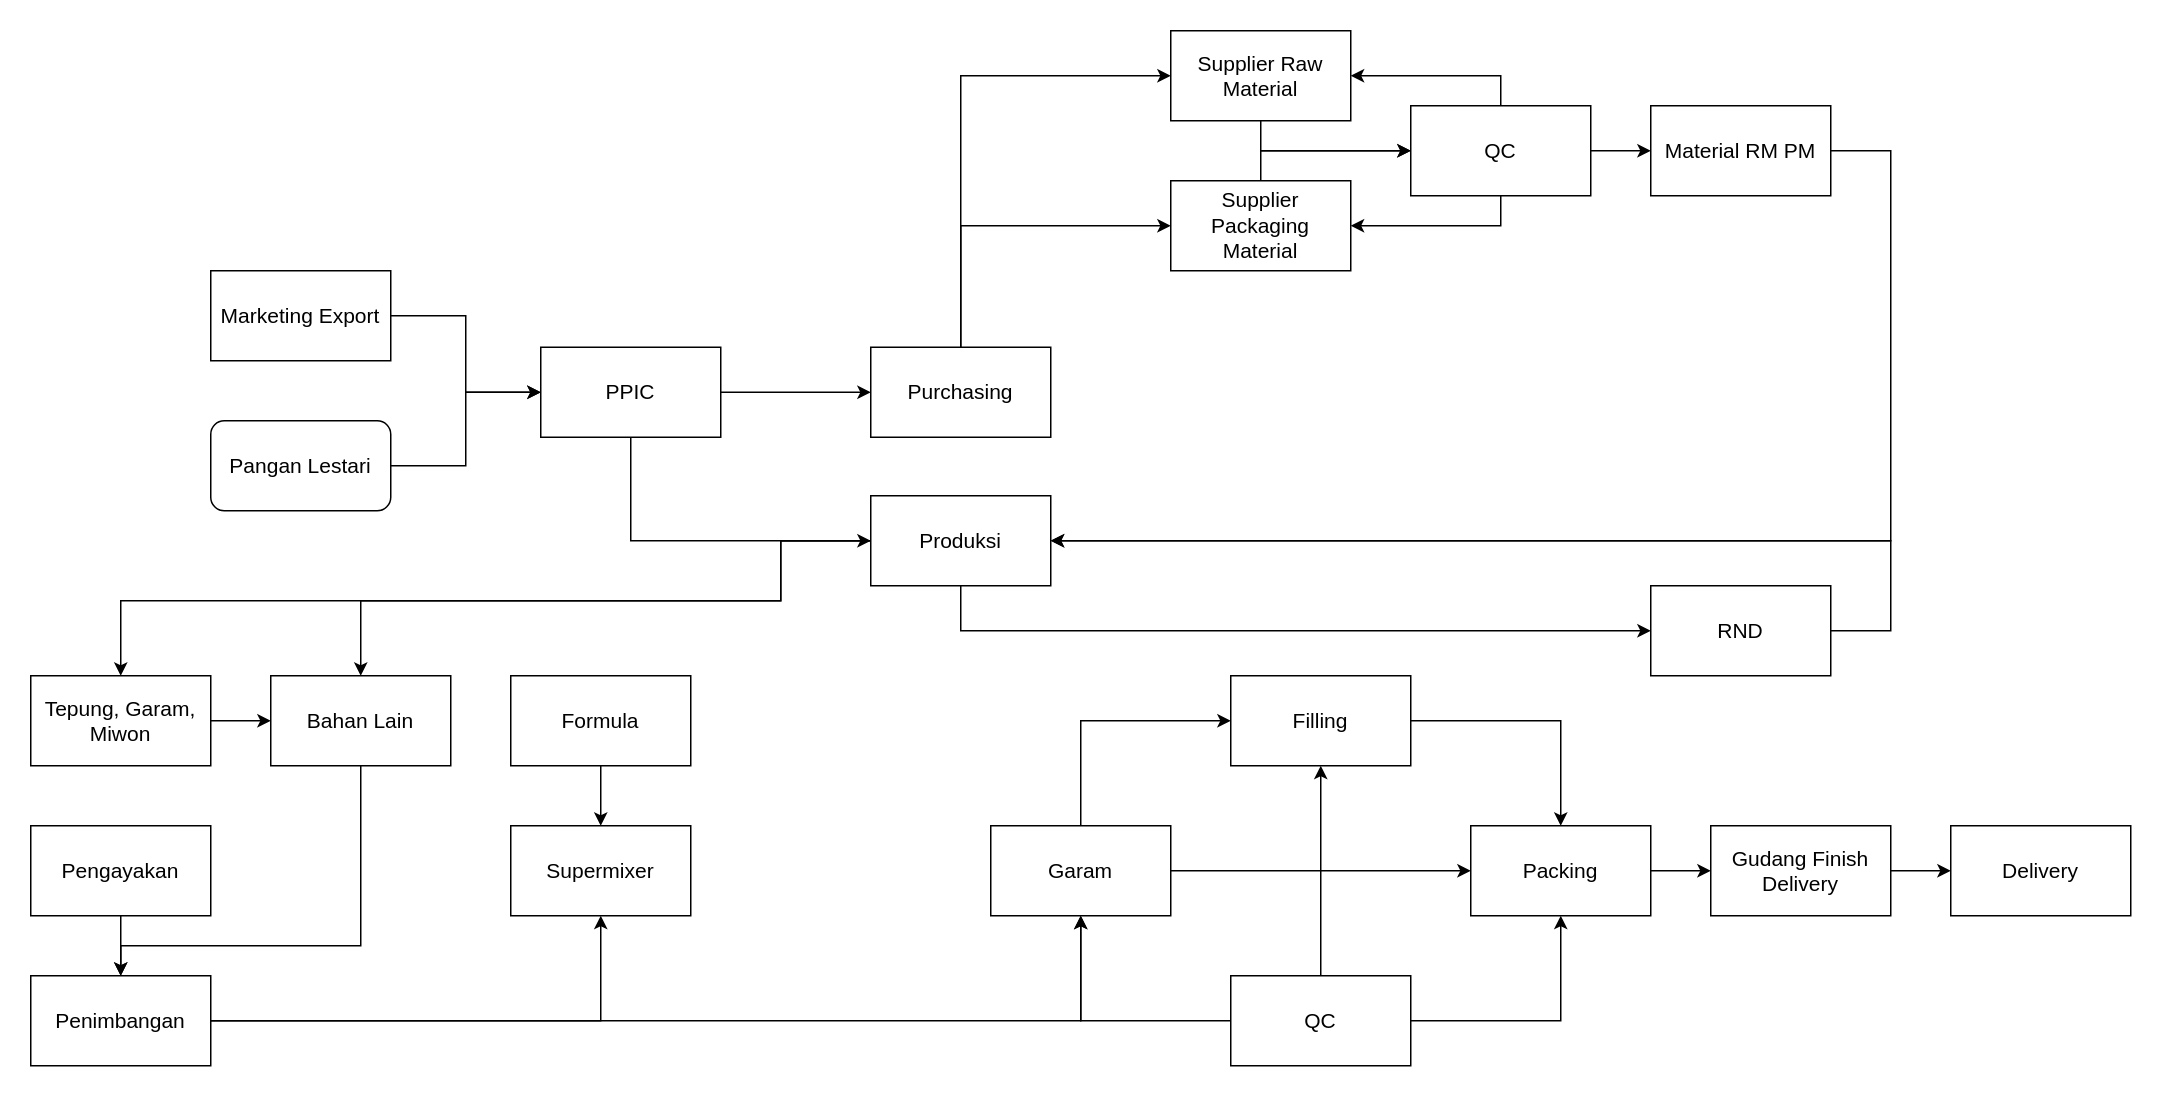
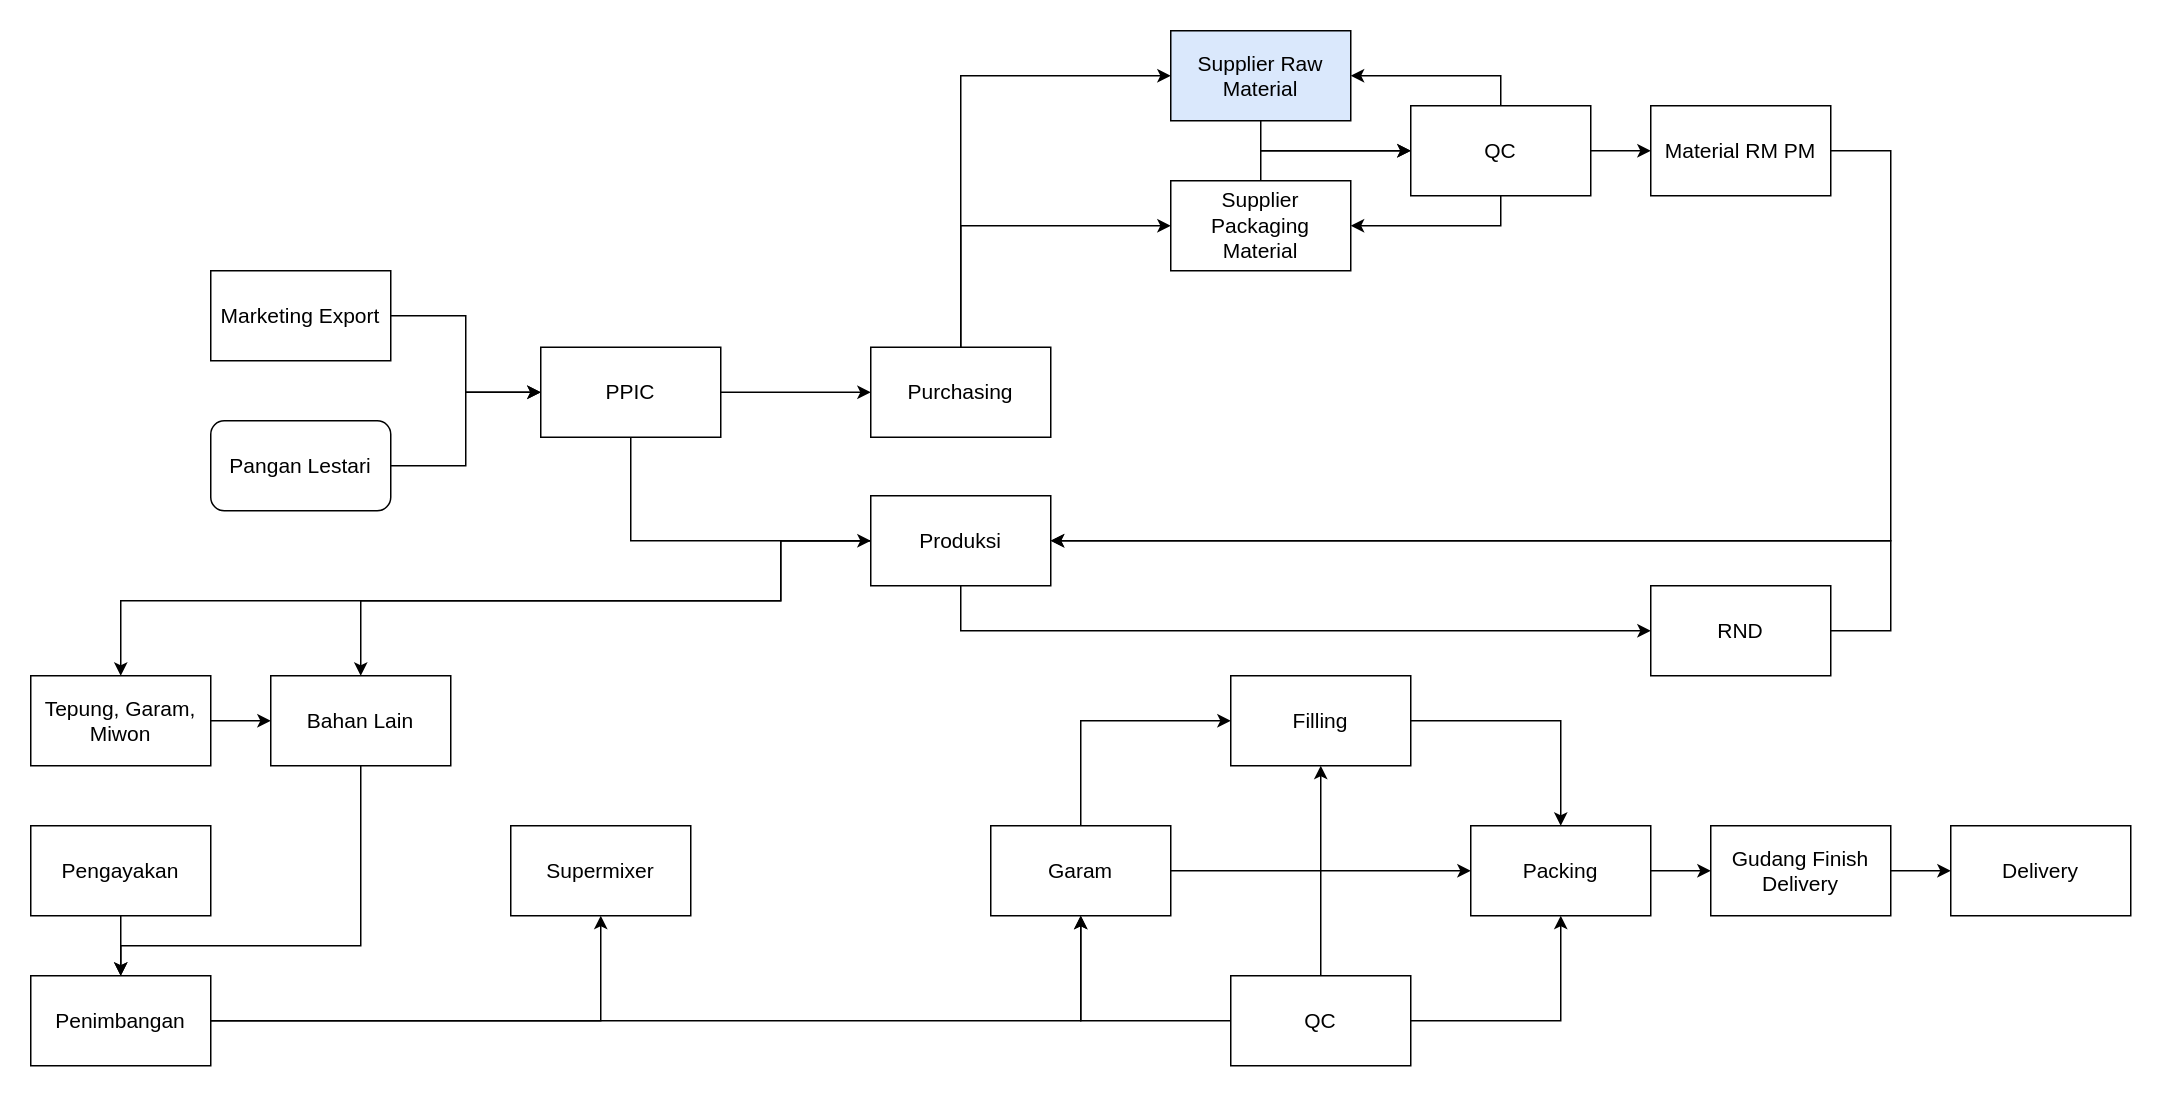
  <mxCell id="0" />
  <mxCell id="1" parent="0" />
  <mxCell id="2" value="" style="edgeStyle=orthogonalEdgeStyle;rounded=0;orthogonalLoop=1;jettySize=auto;html=1;" edge="1" parent="1" source="3" target="6"><mxGeometry relative="1" as="geometry" /></mxCell>
  <mxCell id="3" value="Marketing Export" style="whiteSpace=wrap;strokeWidth=1;fontSize=14;" parent="1" vertex="1"><mxGeometry x="140" y="180" width="120" height="60" as="geometry" /></mxCell>
  <mxCell id="4" value="" style="edgeStyle=orthogonalEdgeStyle;rounded=0;orthogonalLoop=1;jettySize=auto;html=1;" edge="1" parent="1" source="6" target="11"><mxGeometry relative="1" as="geometry" /></mxCell>
  <mxCell id="5" style="edgeStyle=orthogonalEdgeStyle;rounded=0;orthogonalLoop=1;jettySize=auto;html=1;entryX=0;entryY=0.5;entryDx=0;entryDy=0;exitX=0.5;exitY=0.983;exitDx=0;exitDy=0;exitPerimeter=0;" edge="1" parent="1" source="6" target="25"><mxGeometry relative="1" as="geometry"><Array as="points"><mxPoint x="420" y="360" /></Array></mxGeometry></mxCell>
  <mxCell id="6" value="PPIC" style="whiteSpace=wrap;strokeWidth=1;fontSize=14;" parent="1" vertex="1"><mxGeometry x="360" y="231" width="120" height="60" as="geometry" /></mxCell>
  <mxCell id="7" value="" style="edgeStyle=orthogonalEdgeStyle;rounded=0;orthogonalLoop=1;jettySize=auto;html=1;" edge="1" parent="1" source="8" target="6"><mxGeometry relative="1" as="geometry" /></mxCell>
  <mxCell id="8" value="Pangan Lestari" style="whiteSpace=wrap;strokeWidth=1;fontSize=14;rounded=1;" parent="1" vertex="1"><mxGeometry x="140" y="280" width="120" height="60" as="geometry" /></mxCell>
  <mxCell id="9" style="edgeStyle=orthogonalEdgeStyle;rounded=0;orthogonalLoop=1;jettySize=auto;html=1;entryX=0;entryY=0.5;entryDx=0;entryDy=0;" edge="1" parent="1" source="11" target="13"><mxGeometry relative="1" as="geometry"><Array as="points"><mxPoint x="640" y="50" /></Array></mxGeometry></mxCell>
  <mxCell id="10" style="edgeStyle=orthogonalEdgeStyle;rounded=0;orthogonalLoop=1;jettySize=auto;html=1;entryX=0;entryY=0.5;entryDx=0;entryDy=0;" edge="1" parent="1" source="11" target="15"><mxGeometry relative="1" as="geometry"><Array as="points"><mxPoint x="640" y="150" /></Array></mxGeometry></mxCell>
  <mxCell id="11" value="Purchasing" style="whiteSpace=wrap;strokeWidth=1;fontSize=14;" parent="1" vertex="1"><mxGeometry x="580" y="231" width="120" height="60" as="geometry" /></mxCell>
  <mxCell id="12" style="edgeStyle=orthogonalEdgeStyle;rounded=0;orthogonalLoop=1;jettySize=auto;html=1;entryX=0;entryY=0.5;entryDx=0;entryDy=0;" edge="1" parent="1" source="13" target="19"><mxGeometry relative="1" as="geometry"><Array as="points"><mxPoint x="840" y="100" /></Array></mxGeometry></mxCell>
- <mxCell id="13" value="Supplier Raw Material" style="whiteSpace=wrap;strokeWidth=1;fontSize=14;" parent="1" vertex="1"><mxGeometry x="780" y="20" width="120" height="60" as="geometry" /></mxCell>
+ <mxCell id="13" value="Supplier Raw Material" style="whiteSpace=wrap;strokeWidth=1;fontSize=14;fillColor=#dae8fc;" parent="1" vertex="1"><mxGeometry x="780" y="20" width="120" height="60" as="geometry" /></mxCell>
  <mxCell id="14" style="edgeStyle=orthogonalEdgeStyle;rounded=0;orthogonalLoop=1;jettySize=auto;html=1;entryX=0;entryY=0.5;entryDx=0;entryDy=0;" edge="1" parent="1" source="15" target="19"><mxGeometry relative="1" as="geometry"><Array as="points"><mxPoint x="840" y="100" /></Array></mxGeometry></mxCell>
  <mxCell id="15" value="Supplier Packaging Material" style="whiteSpace=wrap;strokeWidth=1;fontSize=14;" parent="1" vertex="1"><mxGeometry x="780" y="120" width="120" height="60" as="geometry" /></mxCell>
  <mxCell id="16" style="edgeStyle=orthogonalEdgeStyle;rounded=0;orthogonalLoop=1;jettySize=auto;html=1;entryX=1;entryY=0.5;entryDx=0;entryDy=0;" edge="1" parent="1" source="19" target="13"><mxGeometry relative="1" as="geometry"><Array as="points"><mxPoint x="1000" y="50" /></Array></mxGeometry></mxCell>
  <mxCell id="17" style="edgeStyle=orthogonalEdgeStyle;rounded=0;orthogonalLoop=1;jettySize=auto;html=1;entryX=1;entryY=0.5;entryDx=0;entryDy=0;" edge="1" parent="1" source="19" target="15"><mxGeometry relative="1" as="geometry"><Array as="points"><mxPoint x="1000" y="150" /></Array></mxGeometry></mxCell>
  <mxCell id="18" value="" style="edgeStyle=orthogonalEdgeStyle;rounded=0;orthogonalLoop=1;jettySize=auto;html=1;" edge="1" parent="1" source="19" target="21"><mxGeometry relative="1" as="geometry" /></mxCell>
  <mxCell id="19" value="QC" style="whiteSpace=wrap;strokeWidth=1;fontSize=14;" parent="1" vertex="1"><mxGeometry x="940" y="70" width="120" height="60" as="geometry" /></mxCell>
  <mxCell id="20" style="edgeStyle=orthogonalEdgeStyle;rounded=0;orthogonalLoop=1;jettySize=auto;html=1;entryX=1;entryY=0.5;entryDx=0;entryDy=0;" edge="1" parent="1" source="21" target="25"><mxGeometry relative="1" as="geometry"><Array as="points"><mxPoint x="1260" y="100" /><mxPoint x="1260" y="360" /></Array></mxGeometry></mxCell>
  <mxCell id="21" value="Material RM PM" style="whiteSpace=wrap;strokeWidth=1;fontSize=14;" parent="1" vertex="1"><mxGeometry x="1100" y="70" width="120" height="60" as="geometry" /></mxCell>
  <mxCell id="22" style="edgeStyle=orthogonalEdgeStyle;rounded=0;orthogonalLoop=1;jettySize=auto;html=1;" edge="1" parent="1" source="25" target="27"><mxGeometry relative="1" as="geometry"><Array as="points"><mxPoint x="640" y="420" /></Array></mxGeometry></mxCell>
  <mxCell id="23" style="edgeStyle=orthogonalEdgeStyle;rounded=0;orthogonalLoop=1;jettySize=auto;html=1;entryX=0.5;entryY=0;entryDx=0;entryDy=0;" edge="1" parent="1" source="25" target="29"><mxGeometry relative="1" as="geometry"><Array as="points"><mxPoint x="520" y="400" /><mxPoint x="80" y="400" /></Array></mxGeometry></mxCell>
  <mxCell id="24" style="edgeStyle=orthogonalEdgeStyle;rounded=0;orthogonalLoop=1;jettySize=auto;html=1;entryX=0.5;entryY=0;entryDx=0;entryDy=0;" edge="1" parent="1" source="25" target="31"><mxGeometry relative="1" as="geometry"><Array as="points"><mxPoint x="520" y="400" /><mxPoint x="240" y="400" /></Array></mxGeometry></mxCell>
  <mxCell id="25" value="Produksi" style="whiteSpace=wrap;strokeWidth=1;fontSize=14;" parent="1" vertex="1"><mxGeometry x="580" y="330" width="120" height="60" as="geometry" /></mxCell>
  <mxCell id="26" style="edgeStyle=orthogonalEdgeStyle;rounded=0;orthogonalLoop=1;jettySize=auto;html=1;" edge="1" parent="1" source="27"><mxGeometry relative="1" as="geometry"><mxPoint x="700" y="360" as="targetPoint" /><Array as="points"><mxPoint x="1260" y="420" /><mxPoint x="1260" y="360" /></Array></mxGeometry></mxCell>
  <mxCell id="27" value="RND" style="whiteSpace=wrap;strokeWidth=1;fontSize=14;" parent="1" vertex="1"><mxGeometry x="1100" y="390" width="120" height="60" as="geometry" /></mxCell>
  <mxCell id="28" value="" style="edgeStyle=orthogonalEdgeStyle;rounded=0;orthogonalLoop=1;jettySize=auto;html=1;" edge="1" parent="1" source="29" target="31"><mxGeometry relative="1" as="geometry" /></mxCell>
  <mxCell id="29" value="Tepung, Garam, Miwon" style="whiteSpace=wrap;strokeWidth=1;fontSize=14;" parent="1" vertex="1"><mxGeometry x="20" y="450" width="120" height="60" as="geometry" /></mxCell>
  <mxCell id="30" style="edgeStyle=orthogonalEdgeStyle;rounded=0;orthogonalLoop=1;jettySize=auto;html=1;entryX=0.5;entryY=0;entryDx=0;entryDy=0;" edge="1" parent="1" source="31" target="38"><mxGeometry relative="1" as="geometry"><Array as="points"><mxPoint x="240" y="630" /><mxPoint x="80" y="630" /></Array></mxGeometry></mxCell>
  <mxCell id="31" value="Bahan Lain" style="whiteSpace=wrap;strokeWidth=1;fontSize=14;" parent="1" vertex="1"><mxGeometry x="180" y="450" width="120" height="60" as="geometry" /></mxCell>
- <mxCell id="32" value="" style="edgeStyle=orthogonalEdgeStyle;rounded=0;orthogonalLoop=1;jettySize=auto;html=1;" edge="1" parent="1" source="33" target="39"><mxGeometry relative="1" as="geometry" /></mxCell>
- <mxCell id="33" value="Formula" style="whiteSpace=wrap;strokeWidth=1;fontSize=14;" parent="1" vertex="1"><mxGeometry x="340" y="450" width="120" height="60" as="geometry" /></mxCell>
  <mxCell id="34" value="" style="edgeStyle=orthogonalEdgeStyle;rounded=0;orthogonalLoop=1;jettySize=auto;html=1;" edge="1" parent="1" source="35" target="38"><mxGeometry relative="1" as="geometry" /></mxCell>
  <mxCell id="35" value="Pengayakan" style="whiteSpace=wrap;strokeWidth=1;fontSize=14;" parent="1" vertex="1"><mxGeometry x="20" y="550" width="120" height="60" as="geometry" /></mxCell>
  <mxCell id="36" style="edgeStyle=orthogonalEdgeStyle;rounded=0;orthogonalLoop=1;jettySize=auto;html=1;entryX=0.5;entryY=1;entryDx=0;entryDy=0;entryPerimeter=0;" edge="1" parent="1" source="38" target="39"><mxGeometry relative="1" as="geometry"><mxPoint x="390" y="640" as="targetPoint" /></mxGeometry></mxCell>
  <mxCell id="37" style="edgeStyle=orthogonalEdgeStyle;rounded=0;orthogonalLoop=1;jettySize=auto;html=1;entryX=0.5;entryY=1;entryDx=0;entryDy=0;" edge="1" parent="1" source="38" target="42"><mxGeometry relative="1" as="geometry" /></mxCell>
  <mxCell id="38" value="Penimbangan" style="whiteSpace=wrap;strokeWidth=1;fontSize=14;" parent="1" vertex="1"><mxGeometry x="20" y="650" width="120" height="60" as="geometry" /></mxCell>
  <mxCell id="39" value="Supermixer" style="whiteSpace=wrap;strokeWidth=1;fontSize=14;" parent="1" vertex="1"><mxGeometry x="340" y="550" width="120" height="60" as="geometry" /></mxCell>
  <mxCell id="40" style="edgeStyle=orthogonalEdgeStyle;rounded=0;orthogonalLoop=1;jettySize=auto;html=1;entryX=0;entryY=0.5;entryDx=0;entryDy=0;" edge="1" parent="1" source="42" target="48"><mxGeometry relative="1" as="geometry"><Array as="points"><mxPoint x="720" y="480" /></Array></mxGeometry></mxCell>
  <mxCell id="41" style="edgeStyle=orthogonalEdgeStyle;rounded=0;orthogonalLoop=1;jettySize=auto;html=1;entryX=0;entryY=0.5;entryDx=0;entryDy=0;" edge="1" parent="1" source="42" target="50"><mxGeometry relative="1" as="geometry" /></mxCell>
  <mxCell id="42" value="Garam" style="whiteSpace=wrap;strokeWidth=1;fontSize=14;" parent="1" vertex="1"><mxGeometry x="660" y="550" width="120" height="60" as="geometry" /></mxCell>
  <mxCell id="43" style="edgeStyle=orthogonalEdgeStyle;rounded=0;orthogonalLoop=1;jettySize=auto;html=1;entryX=0.5;entryY=1;entryDx=0;entryDy=0;entryPerimeter=0;" edge="1" parent="1" source="46" target="42"><mxGeometry relative="1" as="geometry"><mxPoint x="710" y="620" as="targetPoint" /></mxGeometry></mxCell>
  <mxCell id="44" style="edgeStyle=orthogonalEdgeStyle;rounded=0;orthogonalLoop=1;jettySize=auto;html=1;entryX=0.5;entryY=1;entryDx=0;entryDy=0;" edge="1" parent="1" source="46" target="48"><mxGeometry relative="1" as="geometry" /></mxCell>
  <mxCell id="45" style="edgeStyle=orthogonalEdgeStyle;rounded=0;orthogonalLoop=1;jettySize=auto;html=1;entryX=0.5;entryY=1;entryDx=0;entryDy=0;entryPerimeter=0;" edge="1" parent="1" source="46" target="50"><mxGeometry relative="1" as="geometry"><mxPoint x="1040" y="620" as="targetPoint" /></mxGeometry></mxCell>
  <mxCell id="46" value="QC" style="whiteSpace=wrap;strokeWidth=1;fontSize=14;" parent="1" vertex="1"><mxGeometry x="820" y="650" width="120" height="60" as="geometry" /></mxCell>
  <mxCell id="47" style="edgeStyle=orthogonalEdgeStyle;rounded=0;orthogonalLoop=1;jettySize=auto;html=1;entryX=0.5;entryY=0;entryDx=0;entryDy=0;" edge="1" parent="1" source="48" target="50"><mxGeometry relative="1" as="geometry" /></mxCell>
  <mxCell id="48" value="Filling" style="whiteSpace=wrap;strokeWidth=1;fontSize=14;" parent="1" vertex="1"><mxGeometry x="820" y="450" width="120" height="60" as="geometry" /></mxCell>
  <mxCell id="49" value="" style="edgeStyle=orthogonalEdgeStyle;rounded=0;orthogonalLoop=1;jettySize=auto;html=1;" edge="1" parent="1" source="50" target="52"><mxGeometry relative="1" as="geometry" /></mxCell>
  <mxCell id="50" value="Packing" style="whiteSpace=wrap;strokeWidth=1;fontSize=14;" parent="1" vertex="1"><mxGeometry x="980" y="550" width="120" height="60" as="geometry" /></mxCell>
  <mxCell id="51" value="" style="edgeStyle=orthogonalEdgeStyle;rounded=0;orthogonalLoop=1;jettySize=auto;html=1;" edge="1" parent="1" source="52" target="53"><mxGeometry relative="1" as="geometry" /></mxCell>
  <mxCell id="52" value="Gudang Finish Delivery" style="whiteSpace=wrap;strokeWidth=1;fontSize=14;" parent="1" vertex="1"><mxGeometry x="1140" y="550" width="120" height="60" as="geometry" /></mxCell>
  <mxCell id="53" value="Delivery" style="whiteSpace=wrap;strokeWidth=1;fontSize=14;" parent="1" vertex="1"><mxGeometry x="1300" y="550" width="120" height="60" as="geometry" /></mxCell>
